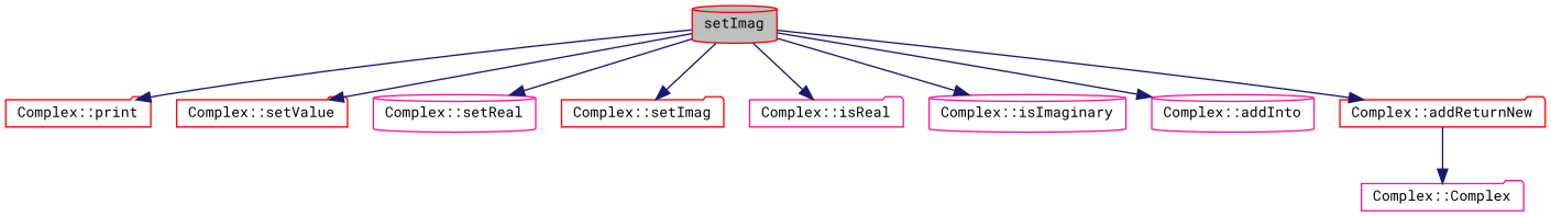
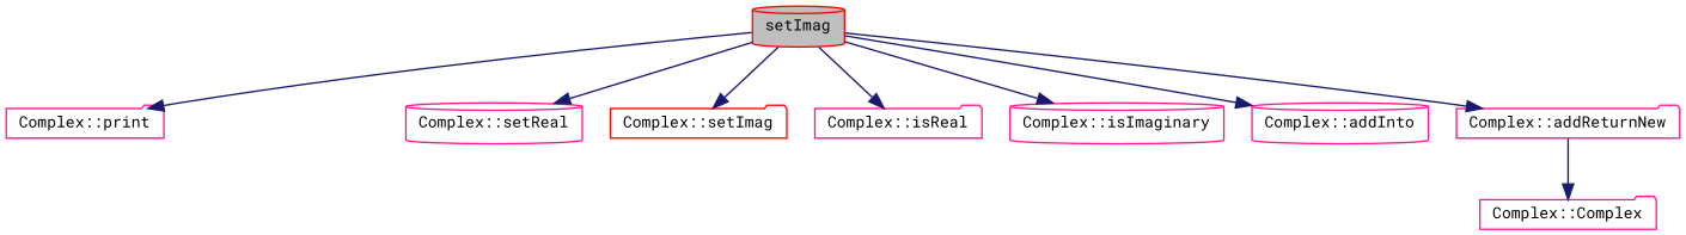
  digraph {
    fontname="Roboto Mono"
    rankdir=TB
    node [color=deeppink fillcolor=white fontname="Roboto Mono" fontsize=10 shape=folder style=filled]
    edge [color=midnightblue fontname="Roboto Mono" fontsize=10 labelfontname=Helvetica labelfontsize=10 style=solid]
    n1 [color=red fillcolor=grey75 fontcolor=black height=0.2 label=setImag shape=cylinder width=0.4]
-   n2 [color=red height=0.2 label="Complex::print" width=0.4]
-   n3 [color=red height=0.2 label="Complex::setValue" width=0.4]
+   n2 [height=0.2 label="Complex::print" width=0.4]
    n4 [height=0.2 label="Complex::setReal" shape=cylinder width=0.4]
    n5 [color=red height=0.2 label="Complex::setImag" width=0.4]
    n6 [height=0.2 label="Complex::isReal" width=0.4]
    n7 [height=0.2 label="Complex::isImaginary" shape=cylinder width=0.4]
    n8 [height=0.2 label="Complex::addInto" shape=cylinder width=0.4]
-   n9 [color=red height=0.2 label="Complex::addReturnNew" width=0.4]
+   n9 [height=0.2 label="Complex::addReturnNew" width=0.4]
    n10 [height=0.2 label="Complex::Complex" width=0.4]
    n1 -> n2
-   n1 -> n3
    n1 -> n4
    n1 -> n5
    n1 -> n6
    n1 -> n7
    n1 -> n8
    n1 -> n9
    n9 -> n10
  }
